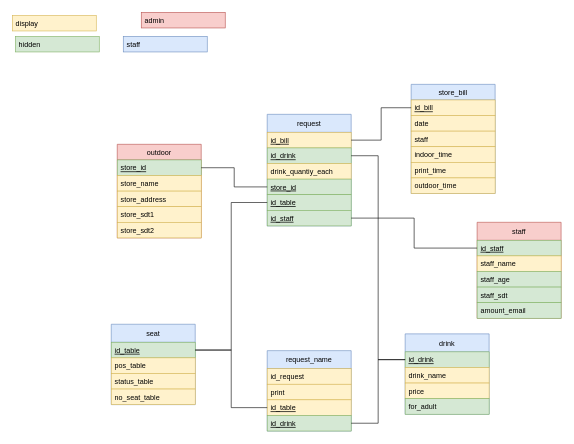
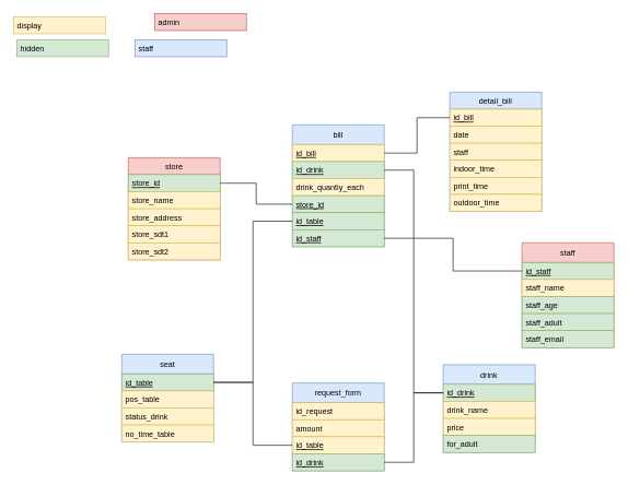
  <mxCell id="0" />
  <mxCell id="1" parent="0" />
- <mxCell id="2" value="outdoor" style="swimlane;fontStyle=0;childLayout=stackLayout;horizontal=1;startSize=26;fillColor=#f8cecc;horizontalStack=0;resizeParent=1;resizeParentMax=0;resizeLast=0;collapsible=1;marginBottom=0;strokeColor=#b85450;" parent="1" vertex="1"><mxGeometry x="195" y="240" width="140" height="156" as="geometry" /></mxCell>
+ <mxCell id="2" value="store" style="swimlane;fontStyle=0;childLayout=stackLayout;horizontal=1;startSize=26;fillColor=#f8cecc;horizontalStack=0;resizeParent=1;resizeParentMax=0;resizeLast=0;collapsible=1;marginBottom=0;strokeColor=#b85450;" parent="1" vertex="1"><mxGeometry x="195" y="240" width="140" height="156" as="geometry" /></mxCell>
  <mxCell id="3" value="store_id" style="text;strokeColor=#82b366;fillColor=#d5e8d4;align=left;verticalAlign=top;spacingLeft=4;spacingRight=4;overflow=hidden;rotatable=0;points=[[0,0.5],[1,0.5]];portConstraint=eastwest;fontStyle=4" parent="2" vertex="1"><mxGeometry y="26" width="140" height="26" as="geometry" /></mxCell>
  <mxCell id="4" value="store_name" style="text;strokeColor=#d6b656;fillColor=#fff2cc;align=left;verticalAlign=top;spacingLeft=4;spacingRight=4;overflow=hidden;rotatable=0;points=[[0,0.5],[1,0.5]];portConstraint=eastwest;" parent="2" vertex="1"><mxGeometry y="52" width="140" height="26" as="geometry" /></mxCell>
  <mxCell id="5" value="store_address" style="text;strokeColor=#d6b656;fillColor=#fff2cc;align=left;verticalAlign=top;spacingLeft=4;spacingRight=4;overflow=hidden;rotatable=0;points=[[0,0.5],[1,0.5]];portConstraint=eastwest;" parent="2" vertex="1"><mxGeometry y="78" width="140" height="26" as="geometry" /></mxCell>
  <mxCell id="6" value="store_sdt1" style="text;strokeColor=#d6b656;fillColor=#fff2cc;align=left;verticalAlign=top;spacingLeft=4;spacingRight=4;overflow=hidden;rotatable=0;points=[[0,0.5],[1,0.5]];portConstraint=eastwest;" parent="2" vertex="1"><mxGeometry y="104" width="140" height="26" as="geometry" /></mxCell>
  <mxCell id="7" value="store_sdt2" style="text;strokeColor=#d6b656;fillColor=#fff2cc;align=left;verticalAlign=top;spacingLeft=4;spacingRight=4;overflow=hidden;rotatable=0;points=[[0,0.5],[1,0.5]];portConstraint=eastwest;" parent="2" vertex="1"><mxGeometry y="130" width="140" height="26" as="geometry" /></mxCell>
- <mxCell id="8" value="request" style="swimlane;fontStyle=0;childLayout=stackLayout;horizontal=1;startSize=30;fillColor=#dae8fc;horizontalStack=0;resizeParent=1;resizeParentMax=0;resizeLast=0;collapsible=1;marginBottom=0;strokeColor=#6c8ebf;" parent="1" vertex="1"><mxGeometry x="445" y="190" width="140" height="186" as="geometry" /></mxCell>
+ <mxCell id="8" value="bill" style="swimlane;fontStyle=0;childLayout=stackLayout;horizontal=1;startSize=30;fillColor=#dae8fc;horizontalStack=0;resizeParent=1;resizeParentMax=0;resizeLast=0;collapsible=1;marginBottom=0;strokeColor=#6c8ebf;" parent="1" vertex="1"><mxGeometry x="445" y="190" width="140" height="186" as="geometry" /></mxCell>
  <mxCell id="9" value="id_bill" style="text;strokeColor=#d6b656;fillColor=#fff2cc;align=left;verticalAlign=top;spacingLeft=4;spacingRight=4;overflow=hidden;rotatable=0;points=[[0,0.5],[1,0.5]];portConstraint=eastwest;fontStyle=4" parent="8" vertex="1"><mxGeometry y="30" width="140" height="26" as="geometry" /></mxCell>
  <mxCell id="10" value="id_drink" style="text;strokeColor=#82b366;fillColor=#d5e8d4;align=left;verticalAlign=top;spacingLeft=4;spacingRight=4;overflow=hidden;rotatable=0;points=[[0,0.5],[1,0.5]];portConstraint=eastwest;fontStyle=4" parent="8" vertex="1"><mxGeometry y="56" width="140" height="26" as="geometry" /></mxCell>
  <mxCell id="11" value="drink_quantiy_each" style="text;align=left;verticalAlign=top;spacingLeft=4;spacingRight=4;overflow=hidden;rotatable=0;points=[[0,0.5],[1,0.5]];portConstraint=eastwest;fillColor=#fff2cc;strokeColor=#d6b656;" parent="8" vertex="1"><mxGeometry y="82" width="140" height="26" as="geometry" /></mxCell>
  <mxCell id="12" value="store_id" style="text;strokeColor=#82b366;fillColor=#d5e8d4;align=left;verticalAlign=top;spacingLeft=4;spacingRight=4;overflow=hidden;rotatable=0;points=[[0,0.5],[1,0.5]];portConstraint=eastwest;fontStyle=4" parent="8" vertex="1"><mxGeometry y="108" width="140" height="26" as="geometry" /></mxCell>
  <mxCell id="13" value="id_table" style="text;strokeColor=#82b366;fillColor=#d5e8d4;align=left;verticalAlign=top;spacingLeft=4;spacingRight=4;overflow=hidden;rotatable=0;points=[[0,0.5],[1,0.5]];portConstraint=eastwest;fontStyle=4" parent="8" vertex="1"><mxGeometry y="134" width="140" height="26" as="geometry" /></mxCell>
  <mxCell id="14" value="id_staff" style="text;strokeColor=#82b366;fillColor=#d5e8d4;align=left;verticalAlign=top;spacingLeft=4;spacingRight=4;overflow=hidden;rotatable=0;points=[[0,0.5],[1,0.5]];portConstraint=eastwest;fontStyle=4" parent="8" vertex="1"><mxGeometry y="160" width="140" height="26" as="geometry" /></mxCell>
- <mxCell id="15" value="store_bill" style="swimlane;fontStyle=0;childLayout=stackLayout;horizontal=1;startSize=26;fillColor=#dae8fc;horizontalStack=0;resizeParent=1;resizeParentMax=0;resizeLast=0;collapsible=1;marginBottom=0;strokeColor=#6c8ebf;" parent="1" vertex="1"><mxGeometry x="685" y="140" width="140" height="182" as="geometry" /></mxCell>
+ <mxCell id="15" value="detail_bill" style="swimlane;fontStyle=0;childLayout=stackLayout;horizontal=1;startSize=26;fillColor=#dae8fc;horizontalStack=0;resizeParent=1;resizeParentMax=0;resizeLast=0;collapsible=1;marginBottom=0;strokeColor=#6c8ebf;" parent="1" vertex="1"><mxGeometry x="685" y="140" width="140" height="182" as="geometry" /></mxCell>
  <mxCell id="16" value="id_bill" style="text;strokeColor=#d6b656;fillColor=#fff2cc;align=left;verticalAlign=top;spacingLeft=4;spacingRight=4;overflow=hidden;rotatable=0;points=[[0,0.5],[1,0.5]];portConstraint=eastwest;fontStyle=4" parent="15" vertex="1"><mxGeometry y="26" width="140" height="26" as="geometry" /></mxCell>
  <mxCell id="17" value="date" style="text;strokeColor=#d6b656;fillColor=#fff2cc;align=left;verticalAlign=top;spacingLeft=4;spacingRight=4;overflow=hidden;rotatable=0;points=[[0,0.5],[1,0.5]];portConstraint=eastwest;" parent="15" vertex="1"><mxGeometry y="52" width="140" height="26" as="geometry" /></mxCell>
  <mxCell id="18" value="staff" style="text;strokeColor=#d6b656;fillColor=#fff2cc;align=left;verticalAlign=top;spacingLeft=4;spacingRight=4;overflow=hidden;rotatable=0;points=[[0,0.5],[1,0.5]];portConstraint=eastwest;" parent="15" vertex="1"><mxGeometry y="78" width="140" height="26" as="geometry" /></mxCell>
  <mxCell id="19" value="indoor_time" style="text;strokeColor=#d6b656;fillColor=#fff2cc;align=left;verticalAlign=top;spacingLeft=4;spacingRight=4;overflow=hidden;rotatable=0;points=[[0,0.5],[1,0.5]];portConstraint=eastwest;" parent="15" vertex="1"><mxGeometry y="104" width="140" height="26" as="geometry" /></mxCell>
  <mxCell id="20" value="print_time" style="text;strokeColor=#d6b656;fillColor=#fff2cc;align=left;verticalAlign=top;spacingLeft=4;spacingRight=4;overflow=hidden;rotatable=0;points=[[0,0.5],[1,0.5]];portConstraint=eastwest;" parent="15" vertex="1"><mxGeometry y="130" width="140" height="26" as="geometry" /></mxCell>
  <mxCell id="21" value="outdoor_time" style="text;strokeColor=#d6b656;fillColor=#fff2cc;align=left;verticalAlign=top;spacingLeft=4;spacingRight=4;overflow=hidden;rotatable=0;points=[[0,0.5],[1,0.5]];portConstraint=eastwest;" parent="15" vertex="1"><mxGeometry y="156" width="140" height="26" as="geometry" /></mxCell>
  <mxCell id="22" value="seat" style="swimlane;fontStyle=0;childLayout=stackLayout;horizontal=1;startSize=30;fillColor=#dae8fc;horizontalStack=0;resizeParent=1;resizeParentMax=0;resizeLast=0;collapsible=1;marginBottom=0;strokeColor=#6c8ebf;" parent="1" vertex="1"><mxGeometry x="185" y="540" width="140" height="134" as="geometry" /></mxCell>
  <mxCell id="23" value="id_table" style="text;strokeColor=#82b366;fillColor=#d5e8d4;align=left;verticalAlign=top;spacingLeft=4;spacingRight=4;overflow=hidden;rotatable=0;points=[[0,0.5],[1,0.5]];portConstraint=eastwest;fontStyle=4" parent="22" vertex="1"><mxGeometry y="30" width="140" height="26" as="geometry" /></mxCell>
  <mxCell id="24" value="pos_table" style="text;strokeColor=#d6b656;fillColor=#fff2cc;align=left;verticalAlign=top;spacingLeft=4;spacingRight=4;overflow=hidden;rotatable=0;points=[[0,0.5],[1,0.5]];portConstraint=eastwest;" parent="22" vertex="1"><mxGeometry y="56" width="140" height="26" as="geometry" /></mxCell>
- <mxCell id="25" value="status_table" style="text;strokeColor=#d6b656;fillColor=#fff2cc;align=left;verticalAlign=top;spacingLeft=4;spacingRight=4;overflow=hidden;rotatable=0;points=[[0,0.5],[1,0.5]];portConstraint=eastwest;" parent="22" vertex="1"><mxGeometry y="82" width="140" height="26" as="geometry" /></mxCell>
- <mxCell id="26" value="no_seat_table" style="text;strokeColor=#d6b656;fillColor=#fff2cc;align=left;verticalAlign=top;spacingLeft=4;spacingRight=4;overflow=hidden;rotatable=0;points=[[0,0.5],[1,0.5]];portConstraint=eastwest;" parent="22" vertex="1"><mxGeometry y="108" width="140" height="26" as="geometry" /></mxCell>
+ <mxCell id="25" value="status_drink" style="text;strokeColor=#d6b656;fillColor=#fff2cc;align=left;verticalAlign=top;spacingLeft=4;spacingRight=4;overflow=hidden;rotatable=0;points=[[0,0.5],[1,0.5]];portConstraint=eastwest;" parent="22" vertex="1"><mxGeometry y="82" width="140" height="26" as="geometry" /></mxCell>
+ <mxCell id="26" value="no_time_table" style="text;strokeColor=#d6b656;fillColor=#fff2cc;align=left;verticalAlign=top;spacingLeft=4;spacingRight=4;overflow=hidden;rotatable=0;points=[[0,0.5],[1,0.5]];portConstraint=eastwest;" parent="22" vertex="1"><mxGeometry y="108" width="140" height="26" as="geometry" /></mxCell>
  <mxCell id="27" value="drink" style="swimlane;fontStyle=0;childLayout=stackLayout;horizontal=1;startSize=30;fillColor=#dae8fc;horizontalStack=0;resizeParent=1;resizeParentMax=0;resizeLast=0;collapsible=1;marginBottom=0;strokeColor=#6c8ebf;" parent="1" vertex="1"><mxGeometry x="675" y="556" width="140" height="134" as="geometry" /></mxCell>
  <mxCell id="28" value="id_drink" style="text;strokeColor=#82b366;fillColor=#d5e8d4;align=left;verticalAlign=top;spacingLeft=4;spacingRight=4;overflow=hidden;rotatable=0;points=[[0,0.5],[1,0.5]];portConstraint=eastwest;fontStyle=4" parent="27" vertex="1"><mxGeometry y="30" width="140" height="26" as="geometry" /></mxCell>
  <mxCell id="29" value="drink_name" style="text;strokeColor=#d6b656;fillColor=#fff2cc;align=left;verticalAlign=top;spacingLeft=4;spacingRight=4;overflow=hidden;rotatable=0;points=[[0,0.5],[1,0.5]];portConstraint=eastwest;" parent="27" vertex="1"><mxGeometry y="56" width="140" height="26" as="geometry" /></mxCell>
  <mxCell id="30" value="price" style="text;strokeColor=#d6b656;fillColor=#fff2cc;align=left;verticalAlign=top;spacingLeft=4;spacingRight=4;overflow=hidden;rotatable=0;points=[[0,0.5],[1,0.5]];portConstraint=eastwest;" parent="27" vertex="1"><mxGeometry y="82" width="140" height="26" as="geometry" /></mxCell>
  <mxCell id="31" value="for_adult" style="text;strokeColor=#82b366;fillColor=#d5e8d4;align=left;verticalAlign=top;spacingLeft=4;spacingRight=4;overflow=hidden;rotatable=0;points=[[0,0.5],[1,0.5]];portConstraint=eastwest;" parent="27" vertex="1"><mxGeometry y="108" width="140" height="26" as="geometry" /></mxCell>
  <mxCell id="32" style="edgeStyle=orthogonalEdgeStyle;rounded=0;orthogonalLoop=1;jettySize=auto;html=1;endArrow=none;endFill=0;" parent="1" source="10" target="28" edge="1"><mxGeometry relative="1" as="geometry" /></mxCell>
  <mxCell id="33" value="display" style="text;strokeColor=#d6b656;fillColor=#fff2cc;align=left;verticalAlign=top;spacingLeft=4;spacingRight=4;overflow=hidden;rotatable=0;points=[[0,0.5],[1,0.5]];portConstraint=eastwest;" parent="1" vertex="1"><mxGeometry x="20" y="25" width="140" height="26" as="geometry" /></mxCell>
  <mxCell id="34" value="hidden" style="text;strokeColor=#82b366;fillColor=#d5e8d4;align=left;verticalAlign=top;spacingLeft=4;spacingRight=4;overflow=hidden;rotatable=0;points=[[0,0.5],[1,0.5]];portConstraint=eastwest;" parent="1" vertex="1"><mxGeometry x="25" y="60" width="140" height="26" as="geometry" /></mxCell>
  <mxCell id="35" value="admin" style="text;strokeColor=#b85450;fillColor=#f8cecc;align=left;verticalAlign=top;spacingLeft=4;spacingRight=4;overflow=hidden;rotatable=0;points=[[0,0.5],[1,0.5]];portConstraint=eastwest;" parent="1" vertex="1"><mxGeometry x="235" y="20" width="140" height="26" as="geometry" /></mxCell>
  <mxCell id="36" value="staff" style="text;strokeColor=#6c8ebf;fillColor=#dae8fc;align=left;verticalAlign=top;spacingLeft=4;spacingRight=4;overflow=hidden;rotatable=0;points=[[0,0.5],[1,0.5]];portConstraint=eastwest;" parent="1" vertex="1"><mxGeometry x="205" y="60" width="140" height="26" as="geometry" /></mxCell>
  <mxCell id="37" style="edgeStyle=orthogonalEdgeStyle;rounded=0;orthogonalLoop=1;jettySize=auto;html=1;endArrow=none;endFill=0;" parent="1" source="9" target="16" edge="1"><mxGeometry relative="1" as="geometry" /></mxCell>
  <mxCell id="38" style="edgeStyle=orthogonalEdgeStyle;rounded=0;orthogonalLoop=1;jettySize=auto;html=1;endArrow=none;endFill=0;" parent="1" source="12" target="3" edge="1"><mxGeometry relative="1" as="geometry" /></mxCell>
  <mxCell id="39" style="edgeStyle=orthogonalEdgeStyle;rounded=0;orthogonalLoop=1;jettySize=auto;html=1;endArrow=none;endFill=0;" parent="1" source="13" target="23" edge="1"><mxGeometry relative="1" as="geometry" /></mxCell>
- <mxCell id="40" value="request_name" style="swimlane;fontStyle=0;childLayout=stackLayout;horizontal=1;startSize=30;fillColor=#dae8fc;horizontalStack=0;resizeParent=1;resizeParentMax=0;resizeLast=0;collapsible=1;marginBottom=0;strokeColor=#6c8ebf;" parent="1" vertex="1"><mxGeometry x="445" y="584" width="140" height="134" as="geometry" /></mxCell>
+ <mxCell id="40" value="request_form" style="swimlane;fontStyle=0;childLayout=stackLayout;horizontal=1;startSize=30;fillColor=#dae8fc;horizontalStack=0;resizeParent=1;resizeParentMax=0;resizeLast=0;collapsible=1;marginBottom=0;strokeColor=#6c8ebf;" parent="1" vertex="1"><mxGeometry x="445" y="584" width="140" height="134" as="geometry" /></mxCell>
  <mxCell id="41" value="id_request" style="text;strokeColor=#d6b656;fillColor=#fff2cc;align=left;verticalAlign=top;spacingLeft=4;spacingRight=4;overflow=hidden;rotatable=0;points=[[0,0.5],[1,0.5]];portConstraint=eastwest;" parent="40" vertex="1"><mxGeometry y="30" width="140" height="26" as="geometry" /></mxCell>
- <mxCell id="42" value="print" style="text;strokeColor=#d6b656;fillColor=#fff2cc;align=left;verticalAlign=top;spacingLeft=4;spacingRight=4;overflow=hidden;rotatable=0;points=[[0,0.5],[1,0.5]];portConstraint=eastwest;" parent="40" vertex="1"><mxGeometry y="56" width="140" height="26" as="geometry" /></mxCell>
+ <mxCell id="42" value="amount" style="text;strokeColor=#d6b656;fillColor=#fff2cc;align=left;verticalAlign=top;spacingLeft=4;spacingRight=4;overflow=hidden;rotatable=0;points=[[0,0.5],[1,0.5]];portConstraint=eastwest;" parent="40" vertex="1"><mxGeometry y="56" width="140" height="26" as="geometry" /></mxCell>
  <mxCell id="43" value="id_table" style="text;strokeColor=#d6b656;fillColor=#fff2cc;align=left;verticalAlign=top;spacingLeft=4;spacingRight=4;overflow=hidden;rotatable=0;points=[[0,0.5],[1,0.5]];portConstraint=eastwest;fontStyle=4" parent="40" vertex="1"><mxGeometry y="82" width="140" height="26" as="geometry" /></mxCell>
  <mxCell id="44" value="id_drink" style="text;strokeColor=#82b366;fillColor=#d5e8d4;align=left;verticalAlign=top;spacingLeft=4;spacingRight=4;overflow=hidden;rotatable=0;points=[[0,0.5],[1,0.5]];portConstraint=eastwest;fontStyle=4" parent="40" vertex="1"><mxGeometry y="108" width="140" height="26" as="geometry" /></mxCell>
  <mxCell id="45" style="edgeStyle=orthogonalEdgeStyle;rounded=0;orthogonalLoop=1;jettySize=auto;html=1;endArrow=none;endFill=0;" parent="1" source="43" target="23" edge="1"><mxGeometry relative="1" as="geometry" /></mxCell>
  <mxCell id="46" style="edgeStyle=orthogonalEdgeStyle;rounded=0;orthogonalLoop=1;jettySize=auto;html=1;endArrow=none;endFill=0;" parent="1" source="44" target="28" edge="1"><mxGeometry relative="1" as="geometry" /></mxCell>
  <mxCell id="47" value="staff" style="swimlane;fontStyle=0;childLayout=stackLayout;horizontal=1;startSize=30;fillColor=#f8cecc;horizontalStack=0;resizeParent=1;resizeParentMax=0;resizeLast=0;collapsible=1;marginBottom=0;strokeColor=#b85450;" parent="1" vertex="1"><mxGeometry x="795" y="370" width="140" height="160" as="geometry" /></mxCell>
  <mxCell id="48" value="id_staff" style="text;strokeColor=#82b366;fillColor=#d5e8d4;align=left;verticalAlign=top;spacingLeft=4;spacingRight=4;overflow=hidden;rotatable=0;points=[[0,0.5],[1,0.5]];portConstraint=eastwest;fontStyle=4" parent="47" vertex="1"><mxGeometry y="30" width="140" height="26" as="geometry" /></mxCell>
  <mxCell id="49" value="staff_name" style="text;strokeColor=#d6b656;fillColor=#fff2cc;align=left;verticalAlign=top;spacingLeft=4;spacingRight=4;overflow=hidden;rotatable=0;points=[[0,0.5],[1,0.5]];portConstraint=eastwest;" parent="47" vertex="1"><mxGeometry y="56" width="140" height="26" as="geometry" /></mxCell>
  <mxCell id="50" value="staff_age" style="text;strokeColor=#82b366;fillColor=#d5e8d4;align=left;verticalAlign=top;spacingLeft=4;spacingRight=4;overflow=hidden;rotatable=0;points=[[0,0.5],[1,0.5]];portConstraint=eastwest;" parent="47" vertex="1"><mxGeometry y="82" width="140" height="26" as="geometry" /></mxCell>
- <mxCell id="51" value="staff_sdt" style="text;strokeColor=#82b366;fillColor=#d5e8d4;align=left;verticalAlign=top;spacingLeft=4;spacingRight=4;overflow=hidden;rotatable=0;points=[[0,0.5],[1,0.5]];portConstraint=eastwest;" parent="47" vertex="1"><mxGeometry y="108" width="140" height="26" as="geometry" /></mxCell>
- <mxCell id="52" value="amount_email" style="text;strokeColor=#82b366;fillColor=#d5e8d4;align=left;verticalAlign=top;spacingLeft=4;spacingRight=4;overflow=hidden;rotatable=0;points=[[0,0.5],[1,0.5]];portConstraint=eastwest;" parent="47" vertex="1"><mxGeometry y="134" width="140" height="26" as="geometry" /></mxCell>
+ <mxCell id="51" value="staff_adult" style="text;strokeColor=#82b366;fillColor=#d5e8d4;align=left;verticalAlign=top;spacingLeft=4;spacingRight=4;overflow=hidden;rotatable=0;points=[[0,0.5],[1,0.5]];portConstraint=eastwest;" parent="47" vertex="1"><mxGeometry y="108" width="140" height="26" as="geometry" /></mxCell>
+ <mxCell id="52" value="staff_email" style="text;strokeColor=#82b366;fillColor=#d5e8d4;align=left;verticalAlign=top;spacingLeft=4;spacingRight=4;overflow=hidden;rotatable=0;points=[[0,0.5],[1,0.5]];portConstraint=eastwest;" parent="47" vertex="1"><mxGeometry y="134" width="140" height="26" as="geometry" /></mxCell>
  <mxCell id="53" style="edgeStyle=orthogonalEdgeStyle;rounded=0;orthogonalLoop=1;jettySize=auto;html=1;endArrow=none;endFill=0;" parent="1" source="14" target="48" edge="1"><mxGeometry relative="1" as="geometry" /></mxCell>
